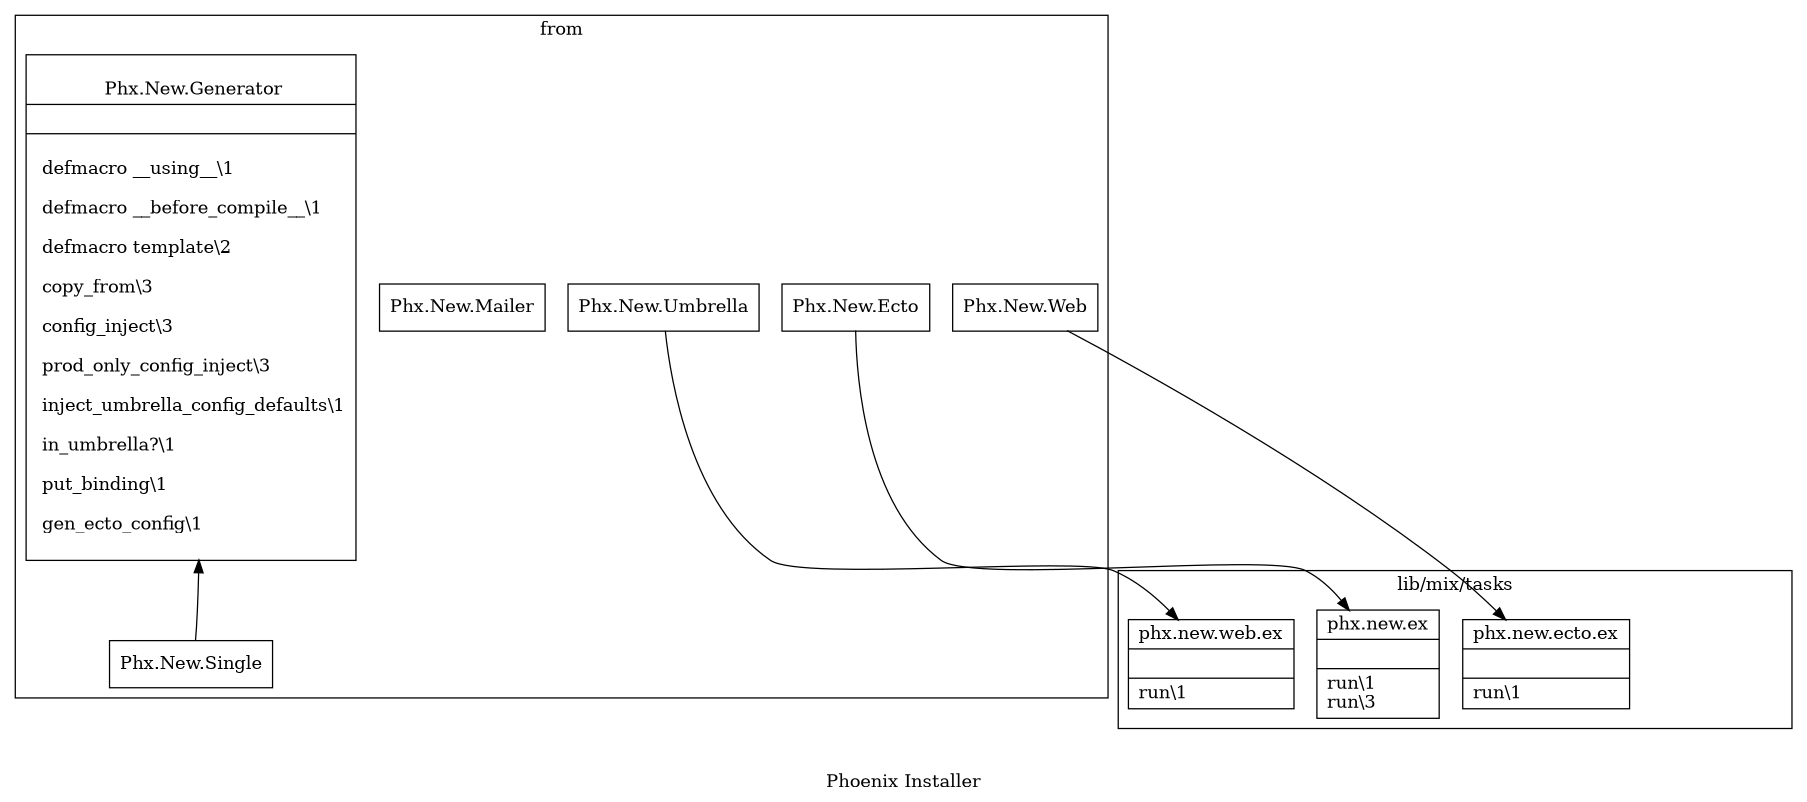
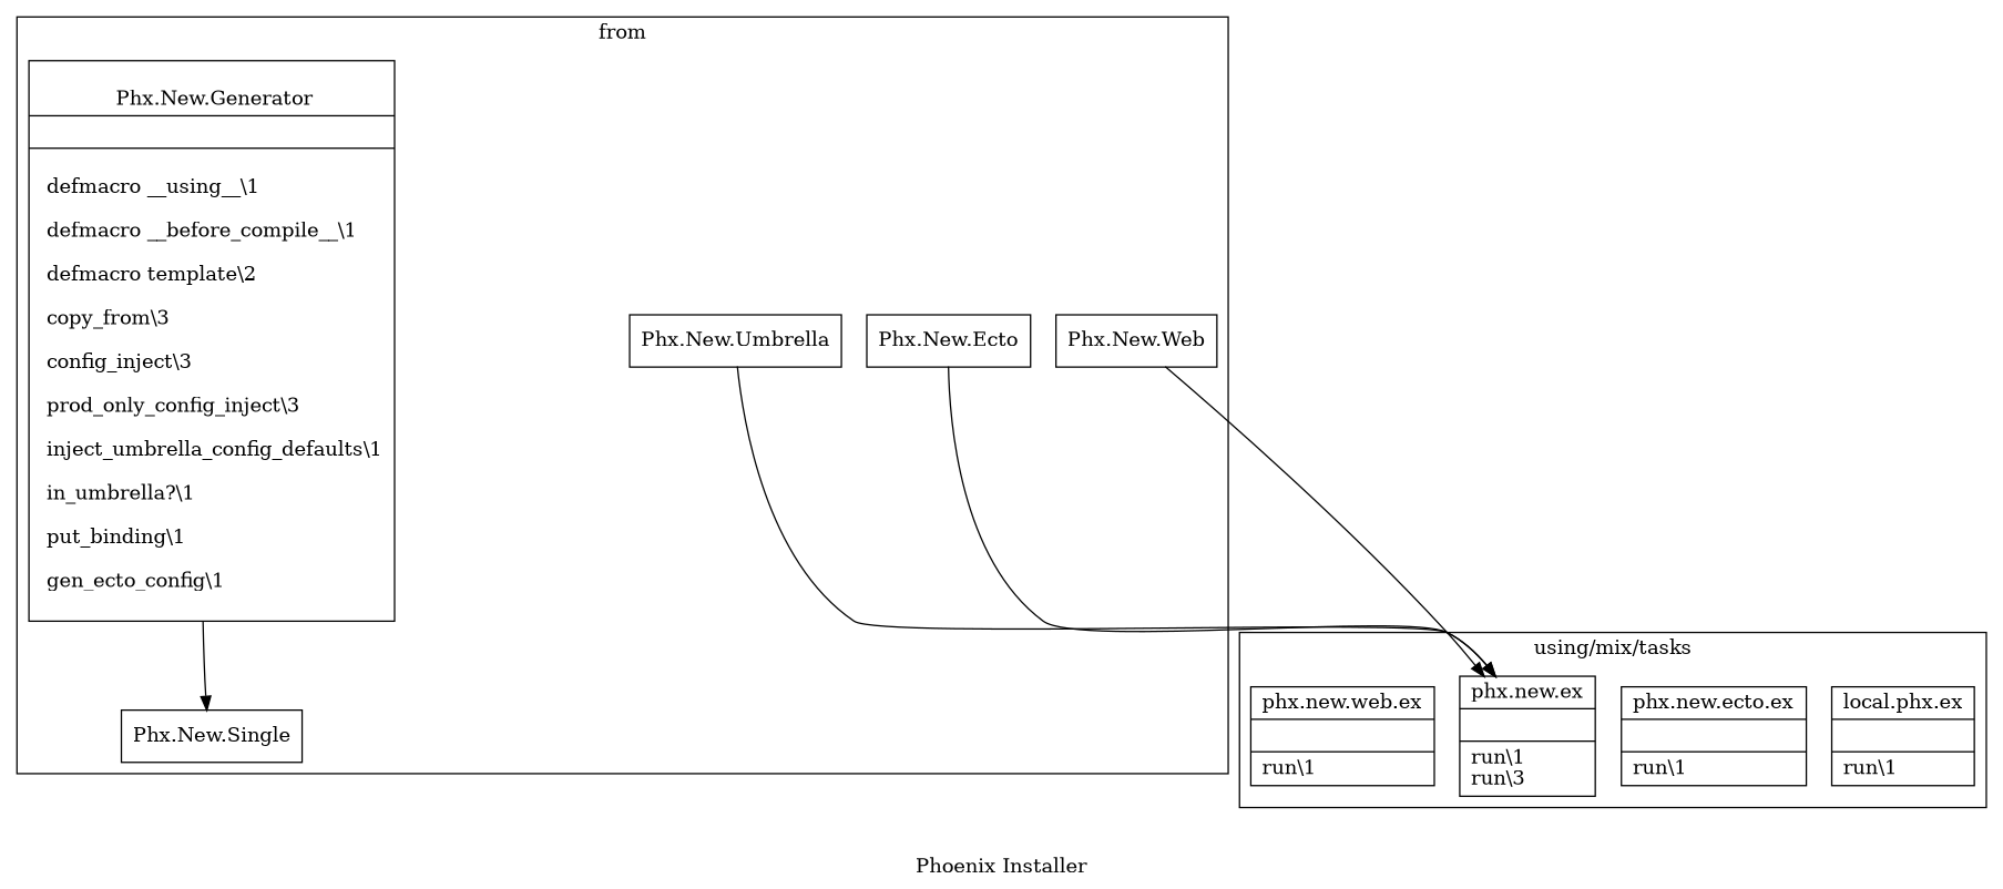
  digraph {
    label="Phoenix Installer"
    node [shape=record]
+   n1 [label="{local.phx.ex||run\\1\l}"]
    n2 [label="{phx.new.ex||run\\1\lrun\\3\l}"]
    n3 [label="{phx.new.ecto.ex||run\\1\l}"]
    n4 [label="{phx.new.web.ex||run\\1\l}"]
    n5 [label="{\n      Phx.New.Generator||\n      defmacro __using__\\1\l\n      defmacro __before_compile__\\1\l\n      defmacro template\\2\l\n      copy_from\\3\l\n      config_inject\\3\l\n      prod_only_config_inject\\3\l\n      inject_umbrella_config_defaults\\1\l\n      in_umbrella?\\1\l\n      put_binding\\1\l\n      gen_ecto_config\\1\l\n    }"]
    n6 [label="{Phx.New.Single}"]
    n7 [label="{Phx.New.Umbrella}"]
    n8 [label="{Phx.New.Ecto}"]
-   n9 [label="{Phx.New.Mailer}"]
    n10 [label="{Phx.New.Web}"]
    subgraph cluster_1 {
-     label="lib/mix/tasks"
+     label="using/mix/tasks"
+     n1
      n2
      n3
      n4
    }
    subgraph cluster_2 {
      label=from
      n5
      n6
      n7
      n8
-     n9
      n10
    }
-   n6 -> n5
-   n7 -> n4
+   n5 -> n6
+   n7 -> n2
    n8 -> n2
-   n10 -> n3
+   n10 -> n2
  }
